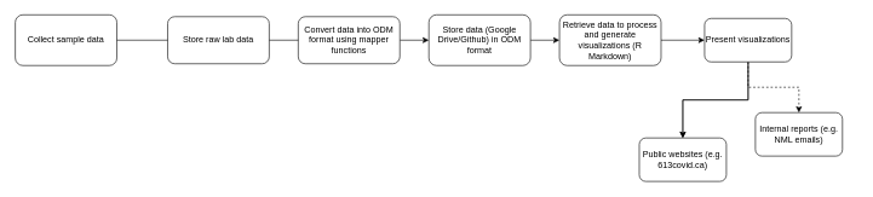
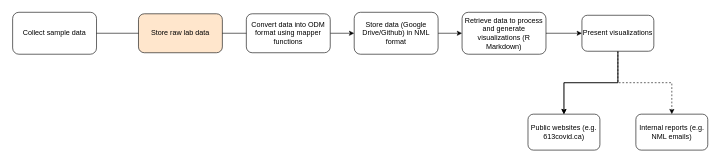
  <mxCell id="0" />
  <mxCell id="1" parent="0" />
  <mxCell id="2" value="" style="edgeStyle=orthogonalEdgeStyle;rounded=0;orthogonalLoop=1;jettySize=auto;html=1;startArrow=none;" parent="1" source="16" target="5" edge="1"><mxGeometry relative="1" as="geometry" /></mxCell>
  <mxCell id="3" value="Collect sample data" style="rounded=1;whiteSpace=wrap;html=1;" parent="1" vertex="1"><mxGeometry x="20" y="20" width="140" height="70" as="geometry" /></mxCell>
  <mxCell id="4" value="" style="edgeStyle=orthogonalEdgeStyle;rounded=0;orthogonalLoop=1;jettySize=auto;html=1;" parent="1" source="5" target="7" edge="1"><mxGeometry relative="1" as="geometry" /></mxCell>
- <mxCell id="5" value="Store data (Google Drive/Github) in ODM format" style="rounded=1;whiteSpace=wrap;html=1;" parent="1" vertex="1"><mxGeometry x="590" y="20" width="140" height="70" as="geometry" /></mxCell>
+ <mxCell id="5" value="Store data (Google Drive/Github) in NML format" style="rounded=1;whiteSpace=wrap;html=1;" parent="1" vertex="1"><mxGeometry x="590" y="20" width="140" height="70" as="geometry" /></mxCell>
  <mxCell id="6" value="" style="edgeStyle=orthogonalEdgeStyle;rounded=0;orthogonalLoop=1;jettySize=auto;html=1;" parent="1" source="7" target="11" edge="1"><mxGeometry relative="1" as="geometry" /></mxCell>
  <mxCell id="7" value="Retrieve data to process and generate visualizations (R Markdown)" style="rounded=1;whiteSpace=wrap;html=1;" parent="1" vertex="1"><mxGeometry x="770" y="20" width="140" height="70" as="geometry" /></mxCell>
  <mxCell id="8" value="" style="edgeStyle=orthogonalEdgeStyle;rounded=0;orthogonalLoop=1;jettySize=auto;html=1;" parent="1" source="11" target="12" edge="1"><mxGeometry relative="1" as="geometry" /></mxCell>
  <mxCell id="9" value="" style="edgeStyle=orthogonalEdgeStyle;rounded=0;orthogonalLoop=1;jettySize=auto;html=1;" parent="1" source="11" target="12" edge="1"><mxGeometry relative="1" as="geometry" /></mxCell>
  <mxCell id="10" value="" style="edgeStyle=orthogonalEdgeStyle;rounded=0;orthogonalLoop=1;jettySize=auto;html=1;dashed=1;" parent="1" source="11" target="13" edge="1"><mxGeometry relative="1" as="geometry" /></mxCell>
  <mxCell id="11" value="Present visualizations" style="rounded=1;whiteSpace=wrap;html=1;" parent="1" vertex="1"><mxGeometry x="970" y="25" width="120" height="60" as="geometry" /></mxCell>
  <mxCell id="12" value="Public websites (e.g. 613covid.ca)" style="rounded=1;whiteSpace=wrap;html=1;" parent="1" vertex="1"><mxGeometry x="880" y="190" width="120" height="60" as="geometry" /></mxCell>
- <mxCell id="13" value="Internal reports (e.g. NML emails)" style="whiteSpace=wrap;html=1;rounded=1;" parent="1" vertex="1"><mxGeometry x="1040" y="155" width="120" height="60" as="geometry" /></mxCell>
- <mxCell id="14" value="Store raw lab data" style="rounded=1;whiteSpace=wrap;html=1;" vertex="1" parent="1"><mxGeometry x="230" y="22.5" width="140" height="65" as="geometry" /></mxCell>
+ <mxCell id="13" value="Internal reports (e.g. NML emails)" style="whiteSpace=wrap;html=1;rounded=1;" parent="1" vertex="1"><mxGeometry x="1060" y="190" width="120" height="60" as="geometry" /></mxCell>
+ <mxCell id="14" value="Store raw lab data" style="rounded=1;whiteSpace=wrap;html=1;fillColor=#ffe6cc;" vertex="1" parent="1"><mxGeometry x="230" y="22.5" width="140" height="65" as="geometry" /></mxCell>
  <mxCell id="15" value="" style="edgeStyle=orthogonalEdgeStyle;rounded=0;orthogonalLoop=1;jettySize=auto;html=1;endArrow=none;" edge="1" parent="1" source="3" target="14"><mxGeometry relative="1" as="geometry"><mxPoint x="160" y="55" as="sourcePoint" /><mxPoint x="440" y="55" as="targetPoint" /></mxGeometry></mxCell>
  <mxCell id="16" value="Convert data into ODM format using mapper functions" style="rounded=1;whiteSpace=wrap;html=1;" vertex="1" parent="1"><mxGeometry x="410" y="22.5" width="140" height="65" as="geometry" /></mxCell>
  <mxCell id="17" value="" style="edgeStyle=orthogonalEdgeStyle;rounded=0;orthogonalLoop=1;jettySize=auto;html=1;startArrow=none;endArrow=none;" edge="1" parent="1" source="14" target="16"><mxGeometry relative="1" as="geometry"><mxPoint x="350" y="55" as="sourcePoint" /><mxPoint x="530" y="55" as="targetPoint" /></mxGeometry></mxCell>
